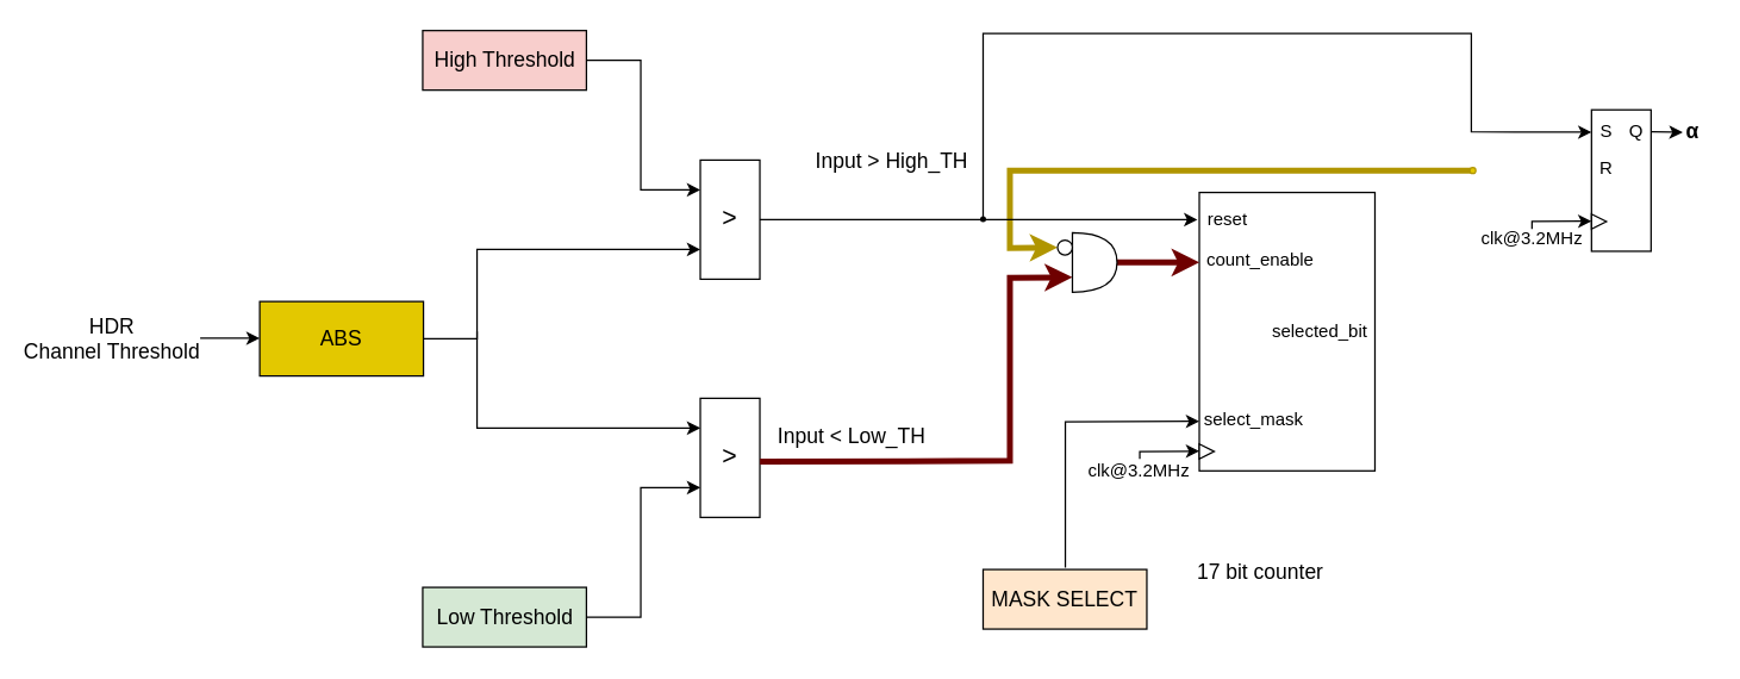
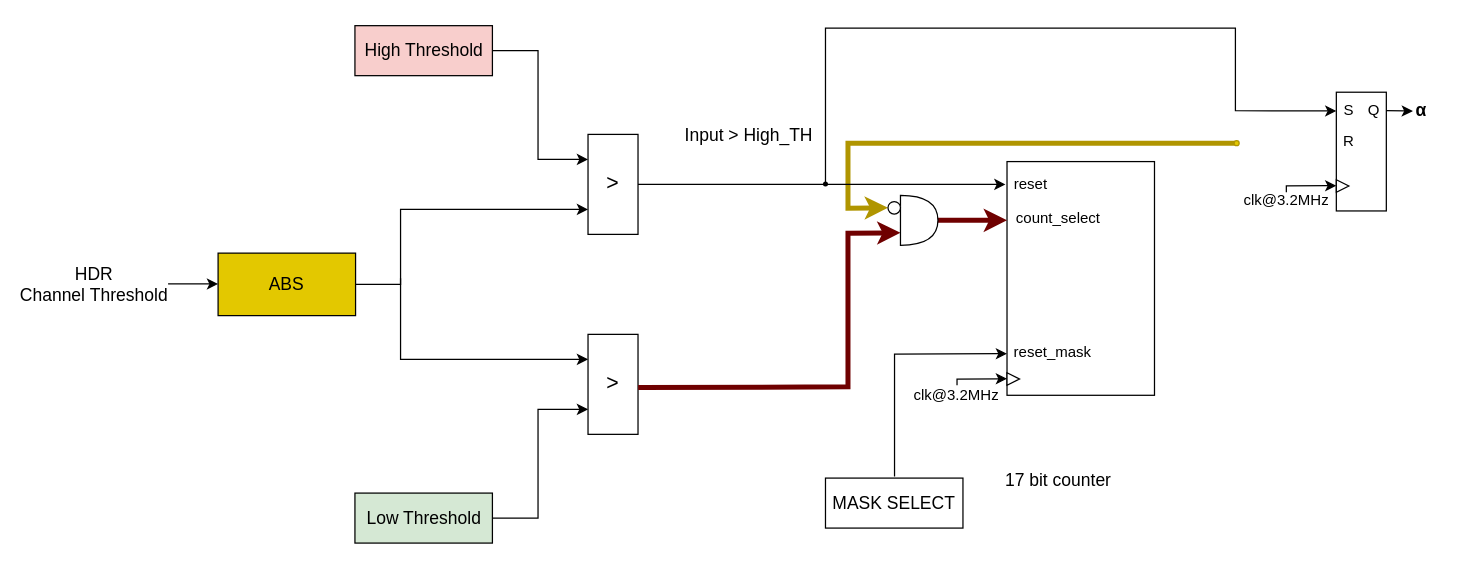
  <mxCell id="0" />
  <mxCell id="1" parent="0" />
  <mxCell id="2" value="&lt;font style=&quot;font-size: 14px;&quot;&gt;Low Threshold&lt;/font&gt;" style="rounded=0;whiteSpace=wrap;html=1;fillColor=#d5e8d4;" parent="1" vertex="1"><mxGeometry x="283.5" y="394" width="110" height="40" as="geometry" /></mxCell>
  <mxCell id="3" value="&lt;font style=&quot;font-size: 14px;&quot;&gt;High Threshold&lt;/font&gt;" style="rounded=0;whiteSpace=wrap;html=1;fillColor=#f8cecc;" parent="1" vertex="1"><mxGeometry x="283.5" y="20" width="110" height="40" as="geometry" /></mxCell>
  <mxCell id="4" value="&lt;font style=&quot;font-size: 14px;&quot;&gt;ABS&lt;/font&gt;" style="rounded=0;whiteSpace=wrap;html=1;fillColor=#e3c800;" parent="1" vertex="1"><mxGeometry x="174" y="202" width="110" height="50" as="geometry" /></mxCell>
  <mxCell id="5" value="&lt;font style=&quot;font-size: 17px;&quot;&gt;&amp;gt;&lt;/font&gt;" style="rounded=0;whiteSpace=wrap;html=1;" parent="1" vertex="1"><mxGeometry x="470" y="107" width="40" height="80" as="geometry" /></mxCell>
  <mxCell id="6" value="&lt;font style=&quot;font-size: 17px;&quot;&gt;&amp;gt;&lt;/font&gt;" style="rounded=0;whiteSpace=wrap;html=1;" parent="1" vertex="1"><mxGeometry x="470" y="267" width="40" height="80" as="geometry" /></mxCell>
  <mxCell id="7" value="" style="endArrow=classic;html=1;rounded=0;exitX=1;exitY=0.5;exitDx=0;exitDy=0;entryX=0;entryY=0.75;entryDx=0;entryDy=0;" parent="1" source="4" target="5" edge="1"><mxGeometry width="50" height="50" relative="1" as="geometry"><mxPoint x="360" y="272" as="sourcePoint" /><mxPoint x="410" y="222" as="targetPoint" /><Array as="points"><mxPoint x="320" y="227" /><mxPoint x="320" y="167" /></Array></mxGeometry></mxCell>
  <mxCell id="8" value="" style="endArrow=classic;html=1;rounded=0;entryX=0;entryY=0.25;entryDx=0;entryDy=0;" parent="1" target="6" edge="1"><mxGeometry width="50" height="50" relative="1" as="geometry"><mxPoint x="320" y="222" as="sourcePoint" /><mxPoint x="410" y="222" as="targetPoint" /><Array as="points"><mxPoint x="320" y="287" /></Array></mxGeometry></mxCell>
  <mxCell id="9" value="" style="endArrow=classic;html=1;rounded=0;exitX=1;exitY=0.5;exitDx=0;exitDy=0;entryX=0;entryY=0.25;entryDx=0;entryDy=0;" parent="1" source="3" target="5" edge="1"><mxGeometry width="50" height="50" relative="1" as="geometry"><mxPoint x="360" y="272" as="sourcePoint" /><mxPoint x="410" y="222" as="targetPoint" /><Array as="points"><mxPoint x="430" y="40" /><mxPoint x="430" y="127" /></Array></mxGeometry></mxCell>
  <mxCell id="10" value="" style="endArrow=classic;html=1;rounded=0;exitX=1;exitY=0.5;exitDx=0;exitDy=0;entryX=0;entryY=0.75;entryDx=0;entryDy=0;" parent="1" source="2" target="6" edge="1"><mxGeometry width="50" height="50" relative="1" as="geometry"><mxPoint x="360" y="272" as="sourcePoint" /><mxPoint x="410" y="222" as="targetPoint" /><Array as="points"><mxPoint x="430" y="414" /><mxPoint x="430" y="327" /></Array></mxGeometry></mxCell>
  <mxCell id="11" value="" style="endArrow=classic;html=1;rounded=0;" parent="1" edge="1"><mxGeometry width="50" height="50" relative="1" as="geometry"><mxPoint x="134" y="226.66" as="sourcePoint" /><mxPoint x="174" y="226.66" as="targetPoint" /></mxGeometry></mxCell>
  <mxCell id="12" value="&lt;font style=&quot;font-size: 14px;&quot;&gt;HDR&lt;/font&gt;&lt;div&gt;&lt;font style=&quot;font-size: 14px;&quot;&gt;Channel&amp;nbsp;&lt;/font&gt;&lt;span style=&quot;font-size: 14px; background-color: initial;&quot;&gt;Threshold&lt;/span&gt;&lt;/div&gt;" style="text;html=1;align=center;verticalAlign=middle;whiteSpace=wrap;rounded=0;" parent="1" vertex="1"><mxGeometry x="20" y="197" width="110" height="60" as="geometry" /></mxCell>
  <mxCell id="13" value="" style="endArrow=classic;html=1;rounded=0;exitX=1;exitY=0.5;exitDx=0;exitDy=0;entryX=0;entryY=0.5;entryDx=0;entryDy=0;" parent="1" source="5" target="31" edge="1"><mxGeometry width="50" height="50" relative="1" as="geometry"><mxPoint x="388" y="147" as="sourcePoint" /><mxPoint x="1068.75" y="20.25" as="targetPoint" /><Array as="points"><mxPoint x="660" y="147" /><mxPoint x="660" y="22" /><mxPoint x="988" y="22" /><mxPoint x="988" y="88" /></Array></mxGeometry></mxCell>
  <mxCell id="14" value="&lt;font style=&quot;font-size: 14px;&quot;&gt;&amp;nbsp;Input &amp;gt;&amp;nbsp;&lt;/font&gt;&lt;span style=&quot;font-size: 14px;&quot;&gt;High_TH&lt;/span&gt;" style="text;html=1;align=center;verticalAlign=middle;whiteSpace=wrap;rounded=0;" parent="1" vertex="1"><mxGeometry x="542" y="93.25" width="110" height="30" as="geometry" /></mxCell>
  <mxCell id="15" value="" style="endArrow=classic;html=1;rounded=0;exitX=1.002;exitY=0.532;exitDx=0;exitDy=0;entryX=0;entryY=0.75;entryDx=0;entryDy=0;entryPerimeter=0;exitPerimeter=0;fillColor=#a20025;strokeColor=#6F0000;strokeWidth=4;" parent="1" source="6" target="36" edge="1"><mxGeometry width="50" height="50" relative="1" as="geometry"><mxPoint x="388" y="309" as="sourcePoint" /><mxPoint x="588" y="309" as="targetPoint" /><Array as="points"><mxPoint x="678" y="309" /><mxPoint x="678" y="186" /></Array></mxGeometry></mxCell>
- <mxCell id="16" value="&lt;font style=&quot;font-size: 14px;&quot;&gt;Input &amp;lt; Low_TH&lt;/font&gt;" style="text;html=1;align=center;verticalAlign=middle;whiteSpace=wrap;rounded=0;" parent="1" vertex="1"><mxGeometry x="517" y="277.75" width="110" height="30" as="geometry" /></mxCell>
  <mxCell id="17" value="" style="rounded=0;whiteSpace=wrap;html=1;" parent="1" vertex="1"><mxGeometry x="805.25" y="128.75" width="118" height="187" as="geometry" /></mxCell>
  <mxCell id="18" value="" style="triangle;whiteSpace=wrap;html=1;" parent="1" vertex="1"><mxGeometry x="805.25" y="297.75" width="10" height="10" as="geometry" /></mxCell>
  <mxCell id="19" value="" style="endArrow=classic;html=1;rounded=0;exitX=0.5;exitY=0;exitDx=0;exitDy=0;" parent="1" source="20" edge="1"><mxGeometry width="50" height="50" relative="1" as="geometry"><mxPoint x="763.25" y="301.75" as="sourcePoint" /><mxPoint x="805.25" y="302.55" as="targetPoint" /><Array as="points"><mxPoint x="765.25" y="302.75" /></Array></mxGeometry></mxCell>
  <mxCell id="20" value="clk@3.2MHz" style="text;html=1;align=center;verticalAlign=middle;whiteSpace=wrap;rounded=0;" parent="1" vertex="1"><mxGeometry x="715.25" y="307.75" width="100" height="16.5" as="geometry" /></mxCell>
  <mxCell id="21" value="" style="endArrow=classic;html=1;rounded=0;" parent="1" edge="1"><mxGeometry width="50" height="50" relative="1" as="geometry"><mxPoint x="715.25" y="380.75" as="sourcePoint" /><mxPoint x="805.25" y="282.46" as="targetPoint" /><Array as="points"><mxPoint x="715.25" y="282.75" /></Array></mxGeometry></mxCell>
- <mxCell id="22" value="select_mask" style="text;html=1;align=center;verticalAlign=middle;whiteSpace=wrap;rounded=0;" parent="1" vertex="1"><mxGeometry x="805.25" y="266.75" width="73.5" height="30" as="geometry" /></mxCell>
+ <mxCell id="22" value="reset_mask" style="text;html=1;align=center;verticalAlign=middle;whiteSpace=wrap;rounded=0;" parent="1" vertex="1"><mxGeometry x="805.25" y="266.75" width="73.5" height="30" as="geometry" /></mxCell>
  <mxCell id="23" value="" style="endArrow=classic;html=1;rounded=0;entryX=0;entryY=0.5;entryDx=0;entryDy=0;fillColor=#e3c800;strokeColor=#B09500;strokeWidth=4;" parent="1" target="37" edge="1"><mxGeometry width="50" height="50" relative="1" as="geometry"><mxPoint x="988" y="114" as="sourcePoint" /><mxPoint x="708" y="167" as="targetPoint" /><Array as="points"><mxPoint x="678" y="114" /><mxPoint x="678" y="166" /></Array></mxGeometry></mxCell>
  <mxCell id="24" value="reset" style="text;html=1;align=center;verticalAlign=middle;whiteSpace=wrap;rounded=0;" parent="1" vertex="1"><mxGeometry x="808" y="132" width="33" height="30" as="geometry" /></mxCell>
- <mxCell id="25" value="count_enable" style="text;html=1;align=center;verticalAlign=middle;whiteSpace=wrap;rounded=0;" parent="1" vertex="1"><mxGeometry x="805.25" y="158.75" width="82.75" height="30" as="geometry" /></mxCell>
+ <mxCell id="25" value="count_select" style="text;html=1;align=center;verticalAlign=middle;whiteSpace=wrap;rounded=0;" parent="1" vertex="1"><mxGeometry x="805.25" y="158.75" width="82.75" height="30" as="geometry" /></mxCell>
  <mxCell id="26" value="" style="endArrow=classic;html=1;rounded=0;fillColor=#a20025;strokeColor=#6F0000;strokeWidth=4;" parent="1" edge="1"><mxGeometry width="50" height="50" relative="1" as="geometry"><mxPoint x="745.25" y="175.75" as="sourcePoint" /><mxPoint x="805.25" y="175.75" as="targetPoint" /></mxGeometry></mxCell>
- <mxCell id="27" value="selected_bit" style="text;html=1;align=center;verticalAlign=middle;whiteSpace=wrap;rounded=0;" parent="1" vertex="1"><mxGeometry x="848.75" y="207.25" width="74.5" height="30" as="geometry" /></mxCell>
  <mxCell id="28" value="&lt;font style=&quot;font-size: 14px;&quot;&gt;17 bit counter&lt;/font&gt;" style="text;html=1;align=center;verticalAlign=middle;whiteSpace=wrap;rounded=0;" parent="1" vertex="1"><mxGeometry x="801.75" y="369.25" width="88.5" height="30" as="geometry" /></mxCell>
  <mxCell id="29" value="" style="rounded=0;whiteSpace=wrap;html=1;" parent="1" vertex="1"><mxGeometry x="1068.75" y="73.25" width="40" height="95" as="geometry" /></mxCell>
  <mxCell id="30" value="Q" style="text;html=1;align=center;verticalAlign=middle;whiteSpace=wrap;rounded=0;" parent="1" vertex="1"><mxGeometry x="1088.75" y="73.25" width="20" height="30" as="geometry" /></mxCell>
  <mxCell id="31" value="S" style="text;html=1;align=center;verticalAlign=middle;whiteSpace=wrap;rounded=0;" parent="1" vertex="1"><mxGeometry x="1068.75" y="73.25" width="20" height="30" as="geometry" /></mxCell>
  <mxCell id="32" value="" style="triangle;whiteSpace=wrap;html=1;" parent="1" vertex="1"><mxGeometry x="1068.75" y="143.25" width="10" height="10" as="geometry" /></mxCell>
  <mxCell id="33" value="clk@3.2MHz" style="text;html=1;align=center;verticalAlign=middle;whiteSpace=wrap;rounded=0;" parent="1" vertex="1"><mxGeometry x="978.75" y="151.75" width="100" height="16.5" as="geometry" /></mxCell>
  <mxCell id="34" value="" style="endArrow=classic;html=1;rounded=0;exitX=0.5;exitY=0;exitDx=0;exitDy=0;" parent="1" edge="1"><mxGeometry width="50" height="50" relative="1" as="geometry"><mxPoint x="1028.75" y="153.25" as="sourcePoint" /><mxPoint x="1068.75" y="148.05" as="targetPoint" /><Array as="points"><mxPoint x="1028.75" y="148.25" /></Array></mxGeometry></mxCell>
  <mxCell id="35" value="R" style="text;html=1;align=center;verticalAlign=middle;whiteSpace=wrap;rounded=0;" parent="1" vertex="1"><mxGeometry x="1068.75" y="98.25" width="20" height="30" as="geometry" /></mxCell>
  <mxCell id="36" value="" style="shape=or;whiteSpace=wrap;html=1;" parent="1" vertex="1"><mxGeometry x="720" y="155.75" width="30" height="40" as="geometry" /></mxCell>
  <mxCell id="37" value="" style="ellipse;whiteSpace=wrap;html=1;aspect=fixed;" parent="1" vertex="1"><mxGeometry x="710" y="160.75" width="10" height="10" as="geometry" /></mxCell>
  <mxCell id="38" value="" style="endArrow=classic;html=1;rounded=0;" parent="1" edge="1"><mxGeometry width="50" height="50" relative="1" as="geometry"><mxPoint x="660" y="147" as="sourcePoint" /><mxPoint x="804" y="147" as="targetPoint" /></mxGeometry></mxCell>
  <mxCell id="39" value="" style="endArrow=classic;html=1;rounded=0;" parent="1" edge="1"><mxGeometry width="50" height="50" relative="1" as="geometry"><mxPoint x="1108.75" y="88.05" as="sourcePoint" /><mxPoint x="1130" y="88.36" as="targetPoint" /></mxGeometry></mxCell>
  <mxCell id="40" value="&lt;h1 id=&quot;gen-h1-1-00000001&quot; class=&quot;navigable-headline&quot;&gt;&lt;span class=&quot;code char&quot;&gt;&lt;font style=&quot;font-size: 14px;&quot;&gt;α&lt;/font&gt;&lt;/span&gt;&lt;/h1&gt;" style="text;html=1;align=center;verticalAlign=middle;whiteSpace=wrap;rounded=0;" parent="1" vertex="1"><mxGeometry x="1127" y="72" width="20" height="26.25" as="geometry" /></mxCell>
- <mxCell id="41" value="&lt;font style=&quot;font-size: 14px;&quot;&gt;MASK SELECT&lt;/font&gt;" style="rounded=0;whiteSpace=wrap;html=1;fillColor=#ffe6cc;" parent="1" vertex="1"><mxGeometry x="660" y="382" width="110" height="40" as="geometry" /></mxCell>
+ <mxCell id="41" value="&lt;font style=&quot;font-size: 14px;&quot;&gt;MASK SELECT&lt;/font&gt;" style="rounded=0;whiteSpace=wrap;html=1;" parent="1" vertex="1"><mxGeometry x="660" y="382" width="110" height="40" as="geometry" /></mxCell>
  <mxCell id="42" value="" style="ellipse;whiteSpace=wrap;html=1;aspect=fixed;strokeColor=#B09500;fillColor=#e3c800;fontColor=#000000;" parent="1" vertex="1"><mxGeometry x="987" y="112" width="4" height="4" as="geometry" /></mxCell>
  <mxCell id="43" value="" style="ellipse;whiteSpace=wrap;html=1;aspect=fixed;strokeColor=none;fillColor=#000000;" parent="1" vertex="1"><mxGeometry x="658" y="144.75" width="4" height="4" as="geometry" /></mxCell>
